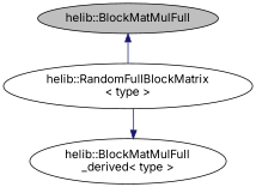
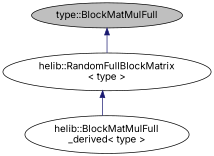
  digraph {
    fontname=Inter
    node [color=black fillcolor=white fontname=Inter style=filled]
    edge [color=midnightblue dir=back fontname=Inter style=solid]
-   n1 [fillcolor=grey75 fontcolor=black label="helib::BlockMatMulFull"]
+   n1 [fillcolor=grey75 fontcolor=black label="type::BlockMatMulFull"]
    n2 [label="helib::RandomFullBlockMatrix\l\< type \>"]
    n3 [label="helib::BlockMatMulFull\l_derived\< type \>"]
    n1 -> n2
-   n3 -> n2
+   n2 -> n3
  }
